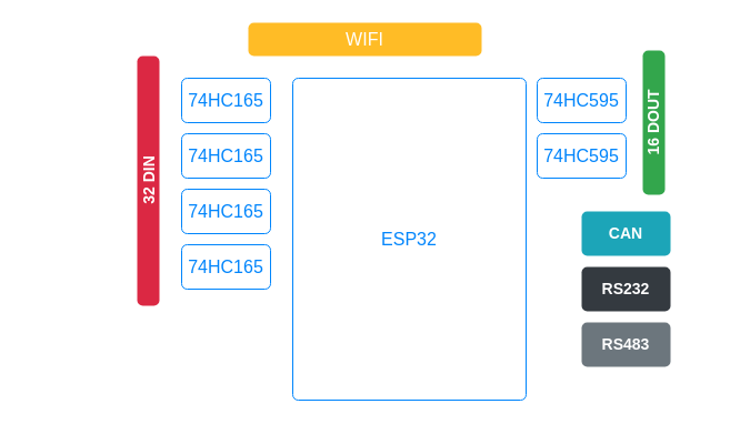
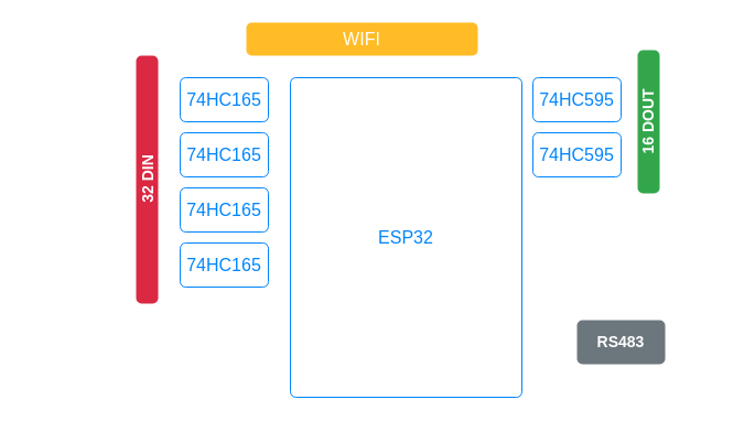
  <mxCell id="0" />
  <mxCell id="1" parent="0" />
  <mxCell id="2" value="&lt;div&gt;ESP32&lt;/div&gt;" style="html=1;shadow=0;dashed=0;shape=mxgraph.bootstrap.rrect;rSize=5;strokeColor=#0085FC;strokeWidth=1;fillColor=none;fontColor=#0085FC;whiteSpace=wrap;align=center;verticalAlign=middle;spacingLeft=0;fontStyle=0;fontSize=16;spacing=5;" parent="1" vertex="1"><mxGeometry x="263" y="70" width="210" height="290" as="geometry" /></mxCell>
  <mxCell id="3" value="74HC595" style="html=1;shadow=0;dashed=0;shape=mxgraph.bootstrap.rrect;rSize=5;strokeColor=#0085FC;strokeWidth=1;fillColor=none;fontColor=#0085FC;whiteSpace=wrap;align=center;verticalAlign=middle;spacingLeft=0;fontStyle=0;fontSize=16;spacing=5;" parent="1" vertex="1"><mxGeometry x="483" y="70" width="80" height="40" as="geometry" /></mxCell>
  <mxCell id="4" value="74HC595" style="html=1;shadow=0;dashed=0;shape=mxgraph.bootstrap.rrect;rSize=5;strokeColor=#0085FC;strokeWidth=1;fillColor=none;fontColor=#0085FC;whiteSpace=wrap;align=center;verticalAlign=middle;spacingLeft=0;fontStyle=0;fontSize=16;spacing=5;" parent="1" vertex="1"><mxGeometry x="483" y="120" width="80" height="40" as="geometry" /></mxCell>
  <mxCell id="5" value="74HC165" style="html=1;shadow=0;dashed=0;shape=mxgraph.bootstrap.rrect;rSize=5;strokeColor=#0085FC;strokeWidth=1;fillColor=none;fontColor=#0085FC;whiteSpace=wrap;align=center;verticalAlign=middle;spacingLeft=0;fontStyle=0;fontSize=16;spacing=5;" parent="1" vertex="1"><mxGeometry x="163" y="220" width="80" height="40" as="geometry" /></mxCell>
  <mxCell id="6" value="74HC165" style="html=1;shadow=0;dashed=0;shape=mxgraph.bootstrap.rrect;rSize=5;strokeColor=#0085FC;strokeWidth=1;fillColor=none;fontColor=#0085FC;whiteSpace=wrap;align=center;verticalAlign=middle;spacingLeft=0;fontStyle=0;fontSize=16;spacing=5;" vertex="1" parent="1"><mxGeometry x="163" y="170" width="80" height="40" as="geometry" /></mxCell>
  <mxCell id="7" value="74HC165" style="html=1;shadow=0;dashed=0;shape=mxgraph.bootstrap.rrect;rSize=5;strokeColor=#0085FC;strokeWidth=1;fillColor=none;fontColor=#0085FC;whiteSpace=wrap;align=center;verticalAlign=middle;spacingLeft=0;fontStyle=0;fontSize=16;spacing=5;" vertex="1" parent="1"><mxGeometry x="163" y="70" width="80" height="40" as="geometry" /></mxCell>
  <mxCell id="8" value="74HC165" style="html=1;shadow=0;dashed=0;shape=mxgraph.bootstrap.rrect;rSize=5;strokeColor=#0085FC;strokeWidth=1;fillColor=none;fontColor=#0085FC;whiteSpace=wrap;align=center;verticalAlign=middle;spacingLeft=0;fontStyle=0;fontSize=16;spacing=5;" vertex="1" parent="1"><mxGeometry x="163" y="120" width="80" height="40" as="geometry" /></mxCell>
  <mxCell id="9" value="&lt;div&gt;16 DOUT&lt;/div&gt;" style="html=1;shadow=0;dashed=0;shape=mxgraph.bootstrap.rrect;rSize=5;strokeColor=none;strokeWidth=1;fillColor=#33A64C;fontColor=#FFFFFF;whiteSpace=wrap;align=center;verticalAlign=middle;spacingLeft=0;fontStyle=1;fontSize=14;spacing=5;rotation=-90;" vertex="1" parent="1"><mxGeometry x="523" y="100" width="130" height="20" as="geometry" /></mxCell>
- <mxCell id="10" value="&lt;div style=&quot;font-size: 14px;&quot;&gt;CAN&lt;/div&gt;" style="html=1;shadow=0;dashed=0;shape=mxgraph.bootstrap.rrect;rSize=5;strokeColor=none;strokeWidth=1;fillColor=#1CA5B8;fontColor=#FFFFFF;whiteSpace=wrap;align=center;verticalAlign=middle;spacingLeft=0;fontStyle=1;fontSize=14;spacing=5;" vertex="1" parent="1"><mxGeometry x="523" y="190" width="80" height="40" as="geometry" /></mxCell>
- <mxCell id="11" value="&lt;div&gt;RS232&lt;/div&gt;" style="html=1;shadow=0;dashed=0;shape=mxgraph.bootstrap.rrect;rSize=5;strokeColor=none;strokeWidth=1;fillColor=#343A40;fontColor=#FFFFFF;whiteSpace=wrap;align=center;verticalAlign=middle;spacingLeft=0;fontStyle=1;fontSize=14;spacing=2;" vertex="1" parent="1"><mxGeometry x="523" y="240" width="80" height="40" as="geometry" /></mxCell>
  <mxCell id="12" value="RS483" style="html=1;shadow=0;dashed=0;shape=mxgraph.bootstrap.rrect;rSize=5;strokeColor=none;strokeWidth=1;fillColor=#6C767D;fontColor=#FFFFFF;whiteSpace=wrap;align=center;verticalAlign=middle;spacingLeft=0;fontStyle=1;fontSize=14;" vertex="1" parent="1"><mxGeometry x="523" y="290" width="80" height="40" as="geometry" /></mxCell>
  <mxCell id="13" value="WIFI" style="html=1;shadow=0;dashed=0;shape=mxgraph.bootstrap.rrect;rSize=5;strokeColor=none;strokeWidth=1;fillColor=#FFBC26;fontColor=#FFFFFF;whiteSpace=wrap;align=center;verticalAlign=middle;spacingLeft=0;fontStyle=0;fontSize=16;spacing=5;" vertex="1" parent="1"><mxGeometry x="223" y="20" width="210" height="30" as="geometry" /></mxCell>
  <mxCell id="14" value="&lt;div&gt;32 DIN&lt;/div&gt;" style="html=1;shadow=0;dashed=0;shape=mxgraph.bootstrap.rrect;rSize=5;strokeColor=none;strokeWidth=1;fillColor=#DB2843;fontColor=#FFFFFF;whiteSpace=wrap;align=center;verticalAlign=middle;spacingLeft=0;fontStyle=1;fontSize=14;spacing=5;rotation=-90;" vertex="1" parent="1"><mxGeometry x="20.5" y="152.5" width="225" height="20" as="geometry" /></mxCell>
